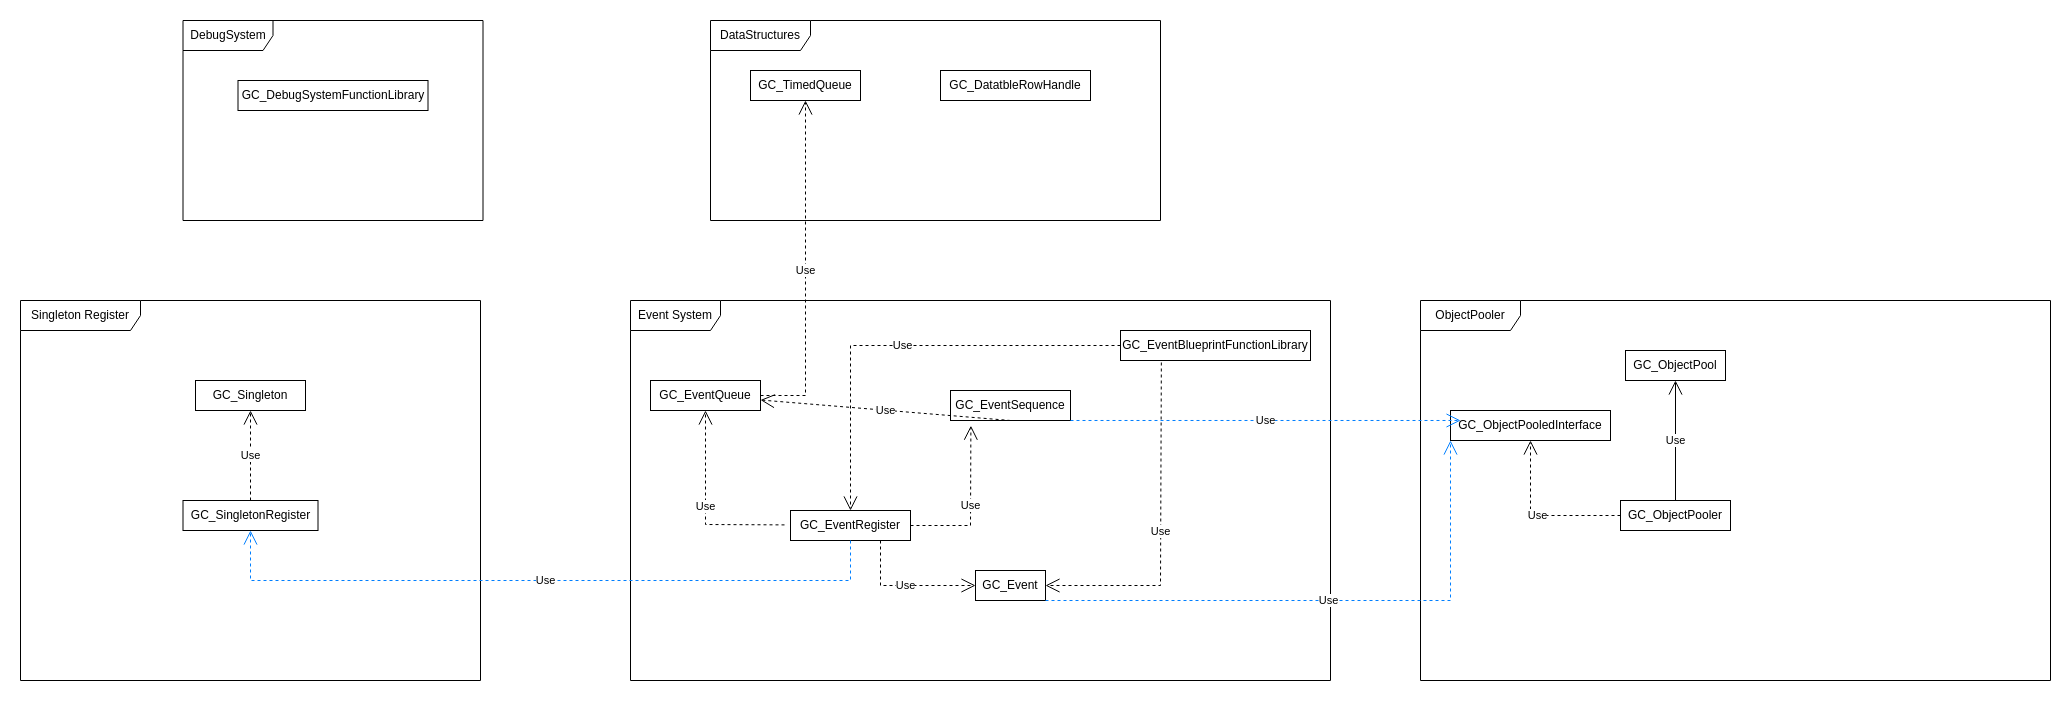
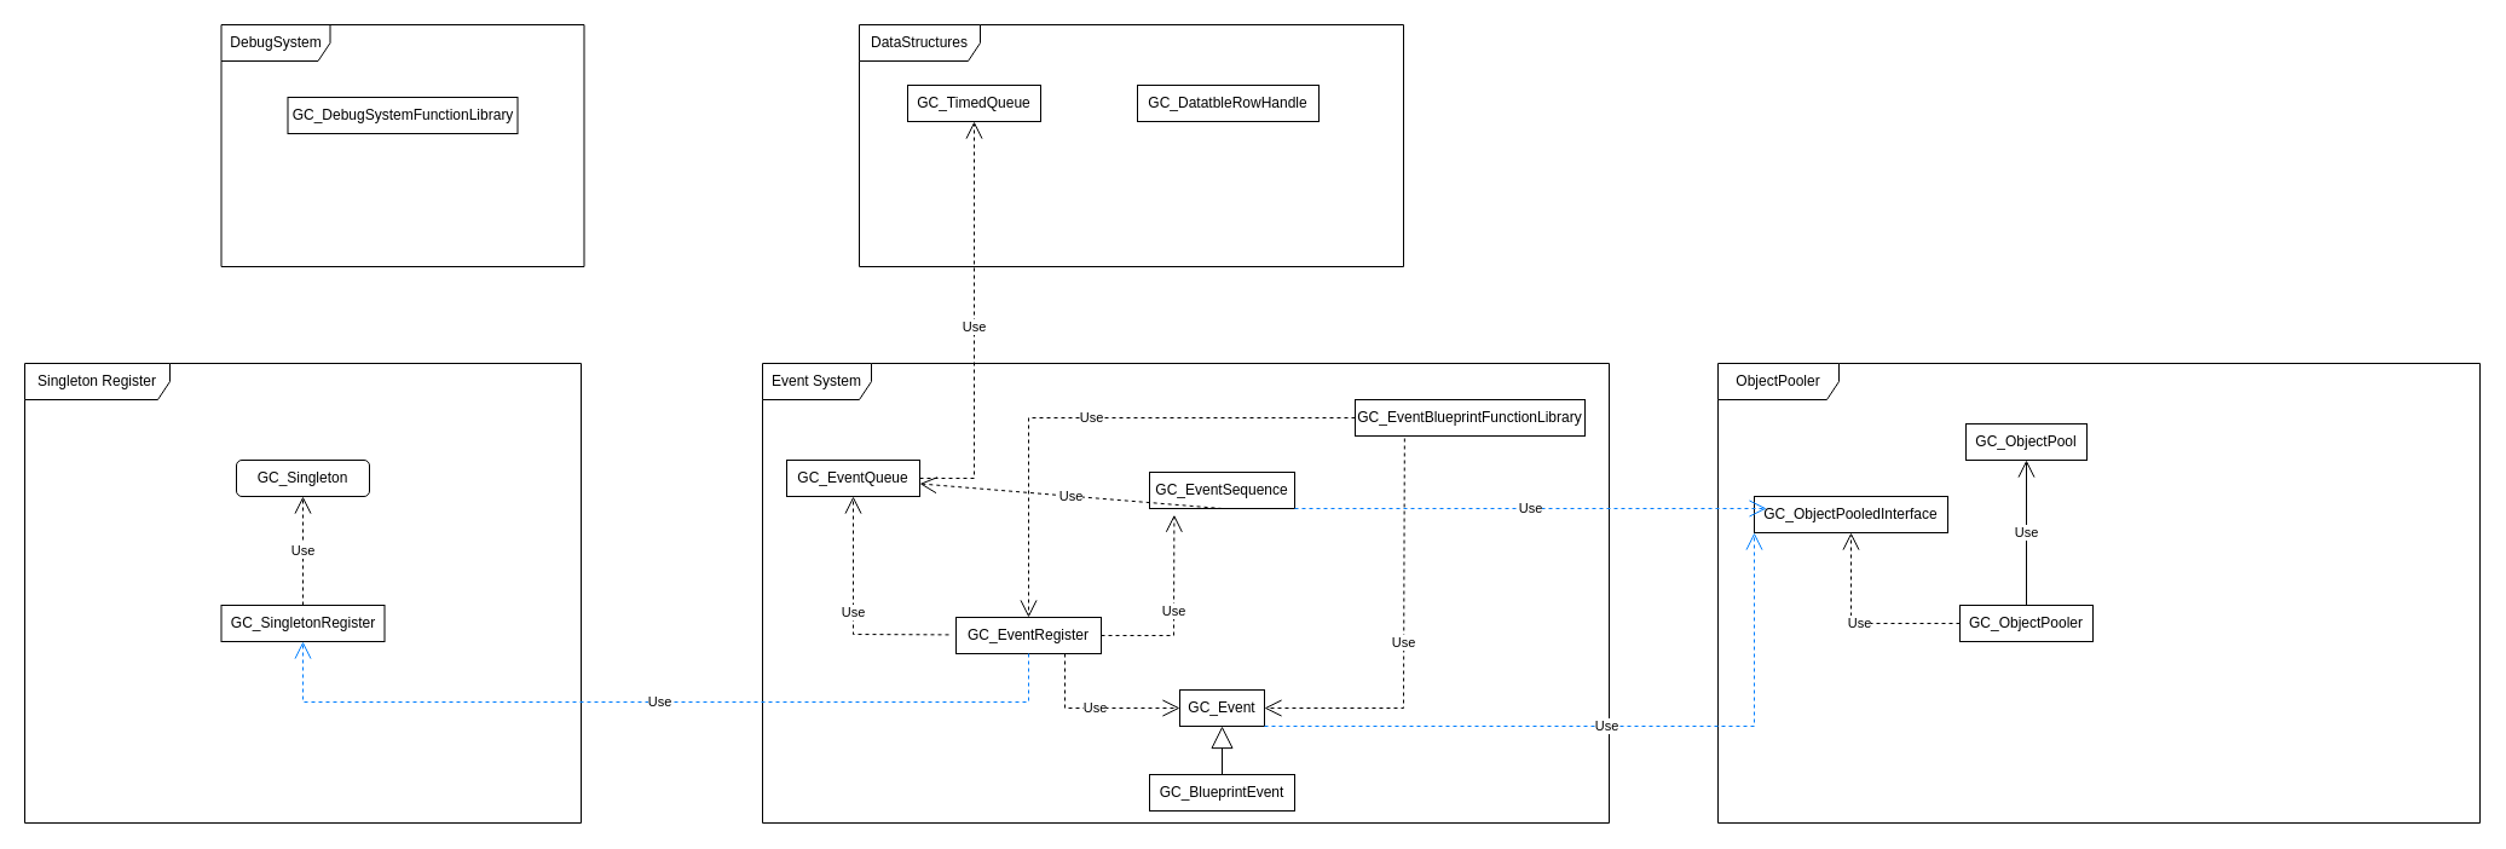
  <mxCell id="0" />
  <mxCell id="1" parent="0" />
  <mxCell id="2" value="Event System" style="shape=umlFrame;whiteSpace=wrap;html=1;pointerEvents=0;width=90;height=30;" parent="1" vertex="1"><mxGeometry x="630" y="300" width="700" height="380" as="geometry" /></mxCell>
  <mxCell id="3" value="GC_Event" style="html=1;whiteSpace=wrap;" parent="1" vertex="1"><mxGeometry x="975" y="570" width="70" height="30" as="geometry" /></mxCell>
+ <mxCell id="4" value="GC_BlueprintEvent" style="html=1;whiteSpace=wrap;" parent="1" vertex="1"><mxGeometry x="950" y="640" width="120" height="30" as="geometry" /></mxCell>
+ <mxCell id="5" value="" style="endArrow=block;endSize=16;endFill=0;html=1;rounded=0;entryX=0.5;entryY=1;entryDx=0;entryDy=0;exitX=0.5;exitY=0;exitDx=0;exitDy=0;" parent="1" source="4" target="3" edge="1"><mxGeometry width="160" relative="1" as="geometry"><mxPoint x="815" y="730" as="sourcePoint" /><mxPoint x="975" y="730" as="targetPoint" /></mxGeometry></mxCell>
  <mxCell id="6" value="GC_EventBlueprintFunctionLibrary" style="html=1;whiteSpace=wrap;" parent="1" vertex="1"><mxGeometry x="1120" y="330" width="190" height="30" as="geometry" /></mxCell>
  <mxCell id="7" value="Use" style="endArrow=open;endSize=12;dashed=1;html=1;rounded=0;exitX=0.215;exitY=1.067;exitDx=0;exitDy=0;entryX=1;entryY=0.5;entryDx=0;entryDy=0;exitPerimeter=0;" parent="1" source="6" target="3" edge="1"><mxGeometry width="160" relative="1" as="geometry"><mxPoint x="930" y="270" as="sourcePoint" /><mxPoint x="1090" y="270" as="targetPoint" /><Array as="points"><mxPoint x="1160" y="585" /></Array></mxGeometry></mxCell>
  <mxCell id="8" value="GC_EventQueue" style="html=1;whiteSpace=wrap;" parent="1" vertex="1"><mxGeometry x="650" y="380" width="110" height="30" as="geometry" /></mxCell>
  <mxCell id="9" value="GC_EventRegister" style="html=1;whiteSpace=wrap;" parent="1" vertex="1"><mxGeometry x="790" y="510" width="120" height="30" as="geometry" /></mxCell>
  <mxCell id="10" value="Use" style="endArrow=open;endSize=12;dashed=1;html=1;rounded=0;exitX=-0.05;exitY=0.48;exitDx=0;exitDy=0;entryX=0.5;entryY=1;entryDx=0;entryDy=0;exitPerimeter=0;" parent="1" source="9" target="8" edge="1"><mxGeometry width="160" relative="1" as="geometry"><mxPoint x="800" y="400" as="sourcePoint" /><mxPoint x="960" y="400" as="targetPoint" /><Array as="points"><mxPoint x="705" y="524" /></Array></mxGeometry></mxCell>
  <mxCell id="11" value="Use" style="endArrow=open;endSize=12;dashed=1;html=1;rounded=0;entryX=0.5;entryY=0;entryDx=0;entryDy=0;exitX=0;exitY=0.5;exitDx=0;exitDy=0;" parent="1" source="6" target="9" edge="1"><mxGeometry width="160" relative="1" as="geometry"><mxPoint x="790" y="330" as="sourcePoint" /><mxPoint x="950" y="330" as="targetPoint" /><Array as="points"><mxPoint x="850" y="345" /></Array></mxGeometry></mxCell>
  <mxCell id="12" value="GC_EventSequence" style="html=1;whiteSpace=wrap;" parent="1" vertex="1"><mxGeometry x="950" y="390" width="120" height="30" as="geometry" /></mxCell>
  <mxCell id="13" value="Use" style="endArrow=open;endSize=12;dashed=1;html=1;rounded=0;entryX=0;entryY=0.5;entryDx=0;entryDy=0;exitX=0.75;exitY=1;exitDx=0;exitDy=0;" parent="1" source="9" target="3" edge="1"><mxGeometry width="160" relative="1" as="geometry"><mxPoint x="910" y="500" as="sourcePoint" /><mxPoint x="1070" y="500" as="targetPoint" /><Array as="points"><mxPoint x="880" y="585" /></Array></mxGeometry></mxCell>
  <mxCell id="14" value="Use" style="endArrow=open;endSize=12;dashed=1;html=1;rounded=0;exitX=1;exitY=0.5;exitDx=0;exitDy=0;entryX=0.17;entryY=1.173;entryDx=0;entryDy=0;entryPerimeter=0;" parent="1" source="9" target="12" edge="1"><mxGeometry width="160" relative="1" as="geometry"><mxPoint x="960" y="520" as="sourcePoint" /><mxPoint x="1120" y="520" as="targetPoint" /><Array as="points"><mxPoint x="970" y="525" /></Array></mxGeometry></mxCell>
  <mxCell id="15" value="Use" style="endArrow=open;endSize=12;dashed=1;html=1;rounded=0;exitX=0.5;exitY=1;exitDx=0;exitDy=0;" parent="1" source="12" target="8" edge="1"><mxGeometry width="160" relative="1" as="geometry"><mxPoint x="1030" y="470" as="sourcePoint" /><mxPoint x="1190" y="470" as="targetPoint" /></mxGeometry></mxCell>
  <mxCell id="16" value="DataStructures" style="shape=umlFrame;whiteSpace=wrap;html=1;pointerEvents=0;width=100;height=30;" parent="1" vertex="1"><mxGeometry x="710" y="20" width="450" height="200" as="geometry" /></mxCell>
  <mxCell id="17" value="GC_TimedQueue" style="html=1;whiteSpace=wrap;" parent="1" vertex="1"><mxGeometry x="750" y="70" width="110" height="30" as="geometry" /></mxCell>
  <mxCell id="18" value="Use" style="endArrow=open;endSize=12;dashed=1;html=1;rounded=0;entryX=0.5;entryY=1;entryDx=0;entryDy=0;exitX=1;exitY=0.5;exitDx=0;exitDy=0;" parent="1" source="8" target="17" edge="1"><mxGeometry width="160" relative="1" as="geometry"><mxPoint x="750" y="160" as="sourcePoint" /><mxPoint x="910" y="160" as="targetPoint" /><Array as="points"><mxPoint x="805" y="395" /></Array></mxGeometry></mxCell>
  <mxCell id="19" value="ObjectPooler" style="shape=umlFrame;whiteSpace=wrap;html=1;pointerEvents=0;width=100;height=30;" parent="1" vertex="1"><mxGeometry x="1420" y="300" width="630" height="380" as="geometry" /></mxCell>
  <mxCell id="20" value="GC_ObjectPool" style="html=1;whiteSpace=wrap;" parent="1" vertex="1"><mxGeometry x="1625" y="350" width="100" height="30" as="geometry" /></mxCell>
  <mxCell id="21" value="GC_ObjectPooler" style="html=1;whiteSpace=wrap;" parent="1" vertex="1"><mxGeometry x="1620" y="500" width="110" height="30" as="geometry" /></mxCell>
  <mxCell id="22" value="Use" style="endArrow=open;endSize=12;dashed=0;html=1;rounded=0;exitX=0.5;exitY=0;exitDx=0;exitDy=0;entryX=0.5;entryY=1;entryDx=0;entryDy=0;" parent="1" source="21" target="20" edge="1"><mxGeometry width="160" relative="1" as="geometry"><mxPoint x="1620" y="490" as="sourcePoint" /><mxPoint x="1780" y="490" as="targetPoint" /></mxGeometry></mxCell>
  <mxCell id="23" value="GC_ObjectPooledInterface" style="html=1;whiteSpace=wrap;" parent="1" vertex="1"><mxGeometry x="1450" y="410" width="160" height="30" as="geometry" /></mxCell>
  <mxCell id="24" value="Use" style="endArrow=open;endSize=12;dashed=1;html=1;rounded=0;exitX=0;exitY=0.5;exitDx=0;exitDy=0;entryX=0.5;entryY=1;entryDx=0;entryDy=0;" parent="1" source="21" target="23" edge="1"><mxGeometry width="160" relative="1" as="geometry"><mxPoint x="1660" y="500" as="sourcePoint" /><mxPoint x="1820" y="500" as="targetPoint" /><Array as="points"><mxPoint x="1530" y="515" /></Array></mxGeometry></mxCell>
  <mxCell id="25" value="Use" style="endArrow=open;endSize=12;dashed=1;html=1;rounded=0;exitX=1;exitY=1;exitDx=0;exitDy=0;entryX=0;entryY=1;entryDx=0;entryDy=0;fillColor=#f8cecc;strokeColor=#007FFF;" parent="1" source="3" target="23" edge="1"><mxGeometry width="160" relative="1" as="geometry"><mxPoint x="1140" y="630" as="sourcePoint" /><mxPoint x="1300" y="630" as="targetPoint" /><Array as="points"><mxPoint x="1450" y="600" /></Array></mxGeometry></mxCell>
  <mxCell id="26" value="Use" style="endArrow=open;endSize=12;dashed=1;html=1;rounded=0;exitX=1;exitY=1;exitDx=0;exitDy=0;entryX=0.063;entryY=0.333;entryDx=0;entryDy=0;entryPerimeter=0;strokeColor=#007FFF;" parent="1" source="12" target="23" edge="1"><mxGeometry width="160" relative="1" as="geometry"><mxPoint x="1240" y="440" as="sourcePoint" /><mxPoint x="1400" y="440" as="targetPoint" /></mxGeometry></mxCell>
  <mxCell id="27" value="Singleton Register" style="shape=umlFrame;whiteSpace=wrap;html=1;pointerEvents=0;width=120;height=30;" parent="1" vertex="1"><mxGeometry x="20" y="300" width="460" height="380" as="geometry" /></mxCell>
- <mxCell id="28" value="GC_Singleton" style="html=1;whiteSpace=wrap;" parent="1" vertex="1"><mxGeometry x="195" y="380" width="110" height="30" as="geometry" /></mxCell>
+ <mxCell id="28" value="GC_Singleton" style="html=1;whiteSpace=wrap;rounded=1;" parent="1" vertex="1"><mxGeometry x="195" y="380" width="110" height="30" as="geometry" /></mxCell>
  <mxCell id="29" value="GC_SingletonRegister" style="html=1;whiteSpace=wrap;" parent="1" vertex="1"><mxGeometry x="182.5" y="500" width="135" height="30" as="geometry" /></mxCell>
  <mxCell id="30" value="Use" style="endArrow=open;endSize=12;dashed=1;html=1;rounded=0;exitX=0.5;exitY=0;exitDx=0;exitDy=0;entryX=0.5;entryY=1;entryDx=0;entryDy=0;" parent="1" source="29" target="28" edge="1"><mxGeometry width="160" relative="1" as="geometry"><mxPoint x="260" y="470" as="sourcePoint" /><mxPoint x="420" y="470" as="targetPoint" /></mxGeometry></mxCell>
  <mxCell id="31" value="Use" style="endArrow=open;endSize=12;dashed=1;html=1;rounded=0;entryX=0.5;entryY=1;entryDx=0;entryDy=0;exitX=0.5;exitY=1;exitDx=0;exitDy=0;strokeColor=#007FFF;" parent="1" source="9" target="29" edge="1"><mxGeometry width="160" relative="1" as="geometry"><mxPoint x="680" y="640" as="sourcePoint" /><mxPoint x="840" y="640" as="targetPoint" /><Array as="points"><mxPoint x="850" y="580" /><mxPoint x="250" y="580" /></Array></mxGeometry></mxCell>
  <mxCell id="32" value="GC_DatatbleRowHandle" style="html=1;whiteSpace=wrap;" parent="1" vertex="1"><mxGeometry x="940" y="70" width="150" height="30" as="geometry" /></mxCell>
  <mxCell id="33" value="DebugSystem" style="shape=umlFrame;whiteSpace=wrap;html=1;pointerEvents=0;width=90;height=30;" vertex="1" parent="1"><mxGeometry x="182.5" y="20" width="300" height="200" as="geometry" /></mxCell>
  <mxCell id="34" value="GC_DebugSystemFunctionLibrary" style="html=1;whiteSpace=wrap;" vertex="1" parent="1"><mxGeometry x="237.5" y="80" width="190" height="30" as="geometry" /></mxCell>
